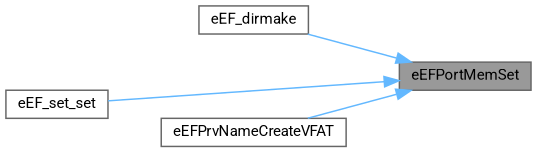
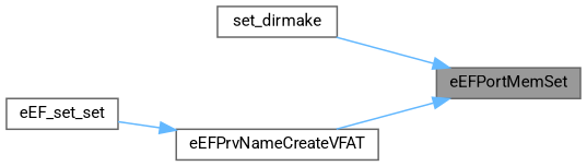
  digraph {
    fontname=Roboto
    rankdir=RL
    node [color=grey40 fillcolor=white fontname=Roboto fontsize=10 shape=box style=filled]
    edge [color=steelblue1 dir=back fontname=Roboto fontsize=10 labelfontname=Helvetica labelfontsize=10 style=solid]
    n1 [color=gray40 fillcolor=grey60 fontcolor=black height=0.2 label=eEFPortMemSet width=0.4]
-   n2 [height=0.2 label=eEF_dirmake width=0.4]
+   n2 [height=0.2 label=set_dirmake width=0.4]
    n3 [height=0.2 label=eEF_set_set width=0.4]
    n4 [height=0.2 label=eEFPrvNameCreateVFAT width=0.4]
    n1 -> n2
-   n1 -> n3
+   n4 -> n3
    n1 -> n4
  }
